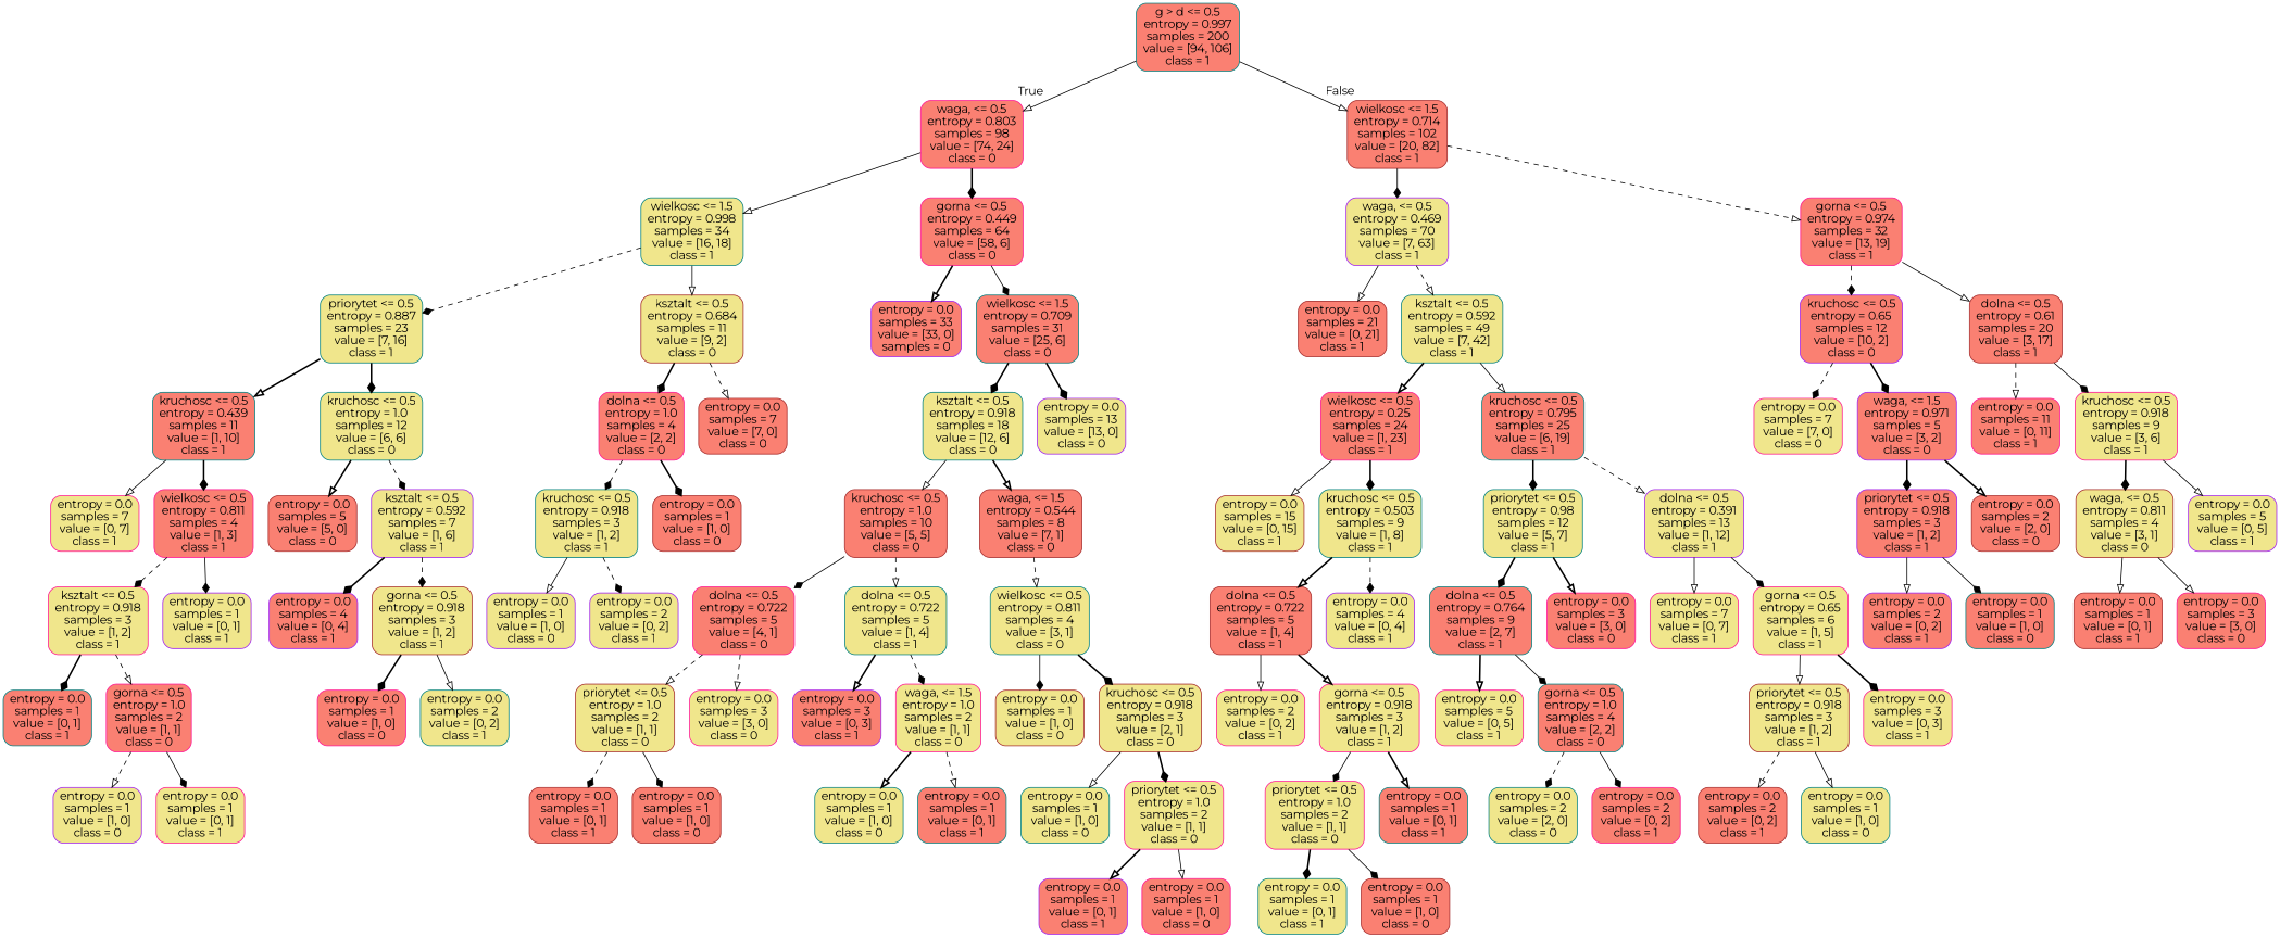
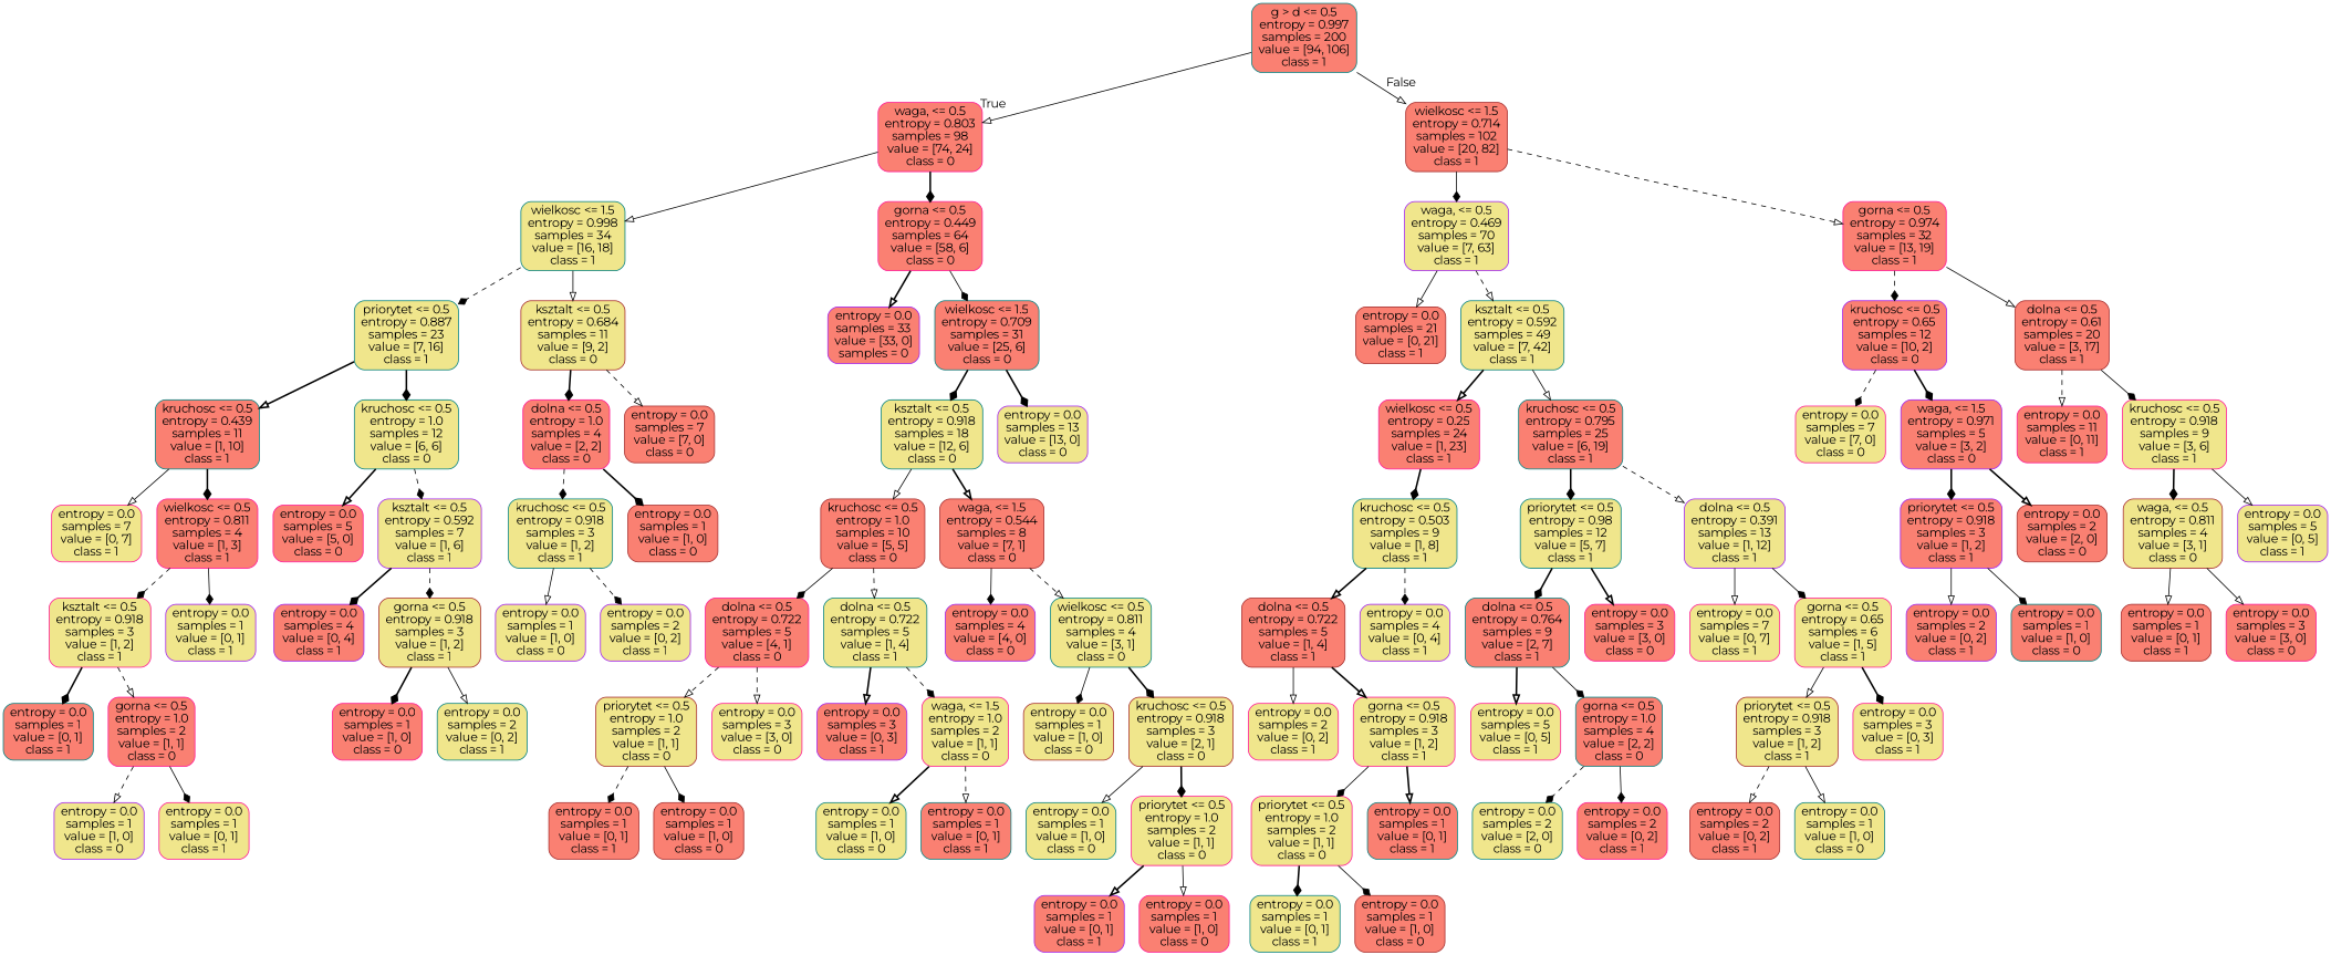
  digraph {
    fontname=Montserrat
    node [color=deeppink fillcolor=khaki fontname=Montserrat shape=box style="filled, rounded"]
    edge [arrowhead=onormal fontname=Montserrat style=solid]
    n1 [color=teal fillcolor=salmon label="g > d <= 0.5\nentropy = 0.997\nsamples = 200\nvalue = [94, 106]\nclass = 1"]
    n2 [fillcolor=salmon label="waga, <= 0.5\nentropy = 0.803\nsamples = 98\nvalue = [74, 24]\nclass = 0"]
    n3 [color=brown fillcolor=salmon label="wielkosc <= 1.5\nentropy = 0.714\nsamples = 102\nvalue = [20, 82]\nclass = 1"]
    n4 [color=teal label="wielkosc <= 1.5\nentropy = 0.998\nsamples = 34\nvalue = [16, 18]\nclass = 1"]
    n5 [fillcolor=salmon label="gorna <= 0.5\nentropy = 0.449\nsamples = 64\nvalue = [58, 6]\nclass = 0"]
    n6 [color=purple label="waga, <= 0.5\nentropy = 0.469\nsamples = 70\nvalue = [7, 63]\nclass = 1"]
    n7 [fillcolor=salmon label="gorna <= 0.5\nentropy = 0.974\nsamples = 32\nvalue = [13, 19]\nclass = 1"]
    n8 [color=teal label="priorytet <= 0.5\nentropy = 0.887\nsamples = 23\nvalue = [7, 16]\nclass = 1"]
    n9 [color=brown label="ksztalt <= 0.5\nentropy = 0.684\nsamples = 11\nvalue = [9, 2]\nclass = 0"]
    n10 [color=purple fillcolor=salmon label="entropy = 0.0\nsamples = 33\nvalue = [33, 0]\nsamples = 0"]
    n11 [color=teal fillcolor=salmon label="wielkosc <= 1.5\nentropy = 0.709\nsamples = 31\nvalue = [25, 6]\nclass = 0"]
    n12 [color=teal fillcolor=salmon label="kruchosc <= 0.5\nentropy = 0.439\nsamples = 11\nvalue = [1, 10]\nclass = 1"]
    n13 [color=teal label="kruchosc <= 0.5\nentropy = 1.0\nsamples = 12\nvalue = [6, 6]\nclass = 0"]
    n14 [fillcolor=salmon label="dolna <= 0.5\nentropy = 1.0\nsamples = 4\nvalue = [2, 2]\nclass = 0"]
    n15 [color=brown fillcolor=salmon label="entropy = 0.0\nsamples = 7\nvalue = [7, 0]\nclass = 0"]
    n16 [label="entropy = 0.0\nsamples = 7\nvalue = [0, 7]\nclass = 1"]
    n17 [fillcolor=salmon label="wielkosc <= 0.5\nentropy = 0.811\nsamples = 4\nvalue = [1, 3]\nclass = 1"]
-   n18 [color=brown fillcolor=salmon label="entropy = 0.0\nsamples = 5\nvalue = [5, 0]\nclass = 0"]
+   n18 [fillcolor=salmon label="entropy = 0.0\nsamples = 5\nvalue = [5, 0]\nclass = 0"]
    n19 [color=purple label="ksztalt <= 0.5\nentropy = 0.592\nsamples = 7\nvalue = [1, 6]\nclass = 1"]
    n20 [label="ksztalt <= 0.5\nentropy = 0.918\nsamples = 3\nvalue = [1, 2]\nclass = 1"]
    n21 [color=purple label="entropy = 0.0\nsamples = 1\nvalue = [0, 1]\nclass = 1"]
    n22 [color=teal fillcolor=salmon label="entropy = 0.0\nsamples = 1\nvalue = [0, 1]\nclass = 1"]
    n23 [fillcolor=salmon label="gorna <= 0.5\nentropy = 1.0\nsamples = 2\nvalue = [1, 1]\nclass = 0"]
    n24 [color=purple label="entropy = 0.0\nsamples = 1\nvalue = [1, 0]\nclass = 0"]
    n25 [label="entropy = 0.0\nsamples = 1\nvalue = [0, 1]\nclass = 1"]
    n26 [color=purple fillcolor=salmon label="entropy = 0.0\nsamples = 4\nvalue = [0, 4]\nclass = 1"]
    n27 [color=brown label="gorna <= 0.5\nentropy = 0.918\nsamples = 3\nvalue = [1, 2]\nclass = 1"]
    n28 [fillcolor=salmon label="entropy = 0.0\nsamples = 1\nvalue = [1, 0]\nclass = 0"]
    n29 [color=teal label="entropy = 0.0\nsamples = 2\nvalue = [0, 2]\nclass = 1"]
    n30 [color=teal label="kruchosc <= 0.5\nentropy = 0.918\nsamples = 3\nvalue = [1, 2]\nclass = 1"]
    n31 [color=brown fillcolor=salmon label="entropy = 0.0\nsamples = 1\nvalue = [1, 0]\nclass = 0"]
    n32 [color=purple label="entropy = 0.0\nsamples = 1\nvalue = [1, 0]\nclass = 0"]
    n33 [color=purple label="entropy = 0.0\nsamples = 2\nvalue = [0, 2]\nclass = 1"]
    n34 [color=teal label="ksztalt <= 0.5\nentropy = 0.918\nsamples = 18\nvalue = [12, 6]\nclass = 0"]
    n35 [color=purple label="entropy = 0.0\nsamples = 13\nvalue = [13, 0]\nclass = 0"]
    n36 [color=brown fillcolor=salmon label="kruchosc <= 0.5\nentropy = 1.0\nsamples = 10\nvalue = [5, 5]\nclass = 0"]
    n37 [color=brown fillcolor=salmon label="waga, <= 1.5\nentropy = 0.544\nsamples = 8\nvalue = [7, 1]\nclass = 0"]
    n38 [fillcolor=salmon label="dolna <= 0.5\nentropy = 0.722\nsamples = 5\nvalue = [4, 1]\nclass = 0"]
    n39 [color=teal label="dolna <= 0.5\nentropy = 0.722\nsamples = 5\nvalue = [1, 4]\nclass = 1"]
+   n40 [color=purple fillcolor=salmon label="entropy = 0.0\nsamples = 4\nvalue = [4, 0]\nclass = 0"]
    n41 [color=teal label="wielkosc <= 0.5\nentropy = 0.811\nsamples = 4\nvalue = [3, 1]\nclass = 0"]
    n42 [color=brown label="priorytet <= 0.5\nentropy = 1.0\nsamples = 2\nvalue = [1, 1]\nclass = 0"]
    n43 [label="entropy = 0.0\nsamples = 3\nvalue = [3, 0]\nclass = 0"]
    n44 [color=purple fillcolor=salmon label="entropy = 0.0\nsamples = 3\nvalue = [0, 3]\nclass = 1"]
    n45 [label="waga, <= 1.5\nentropy = 1.0\nsamples = 2\nvalue = [1, 1]\nclass = 0"]
    n46 [color=brown fillcolor=salmon label="entropy = 0.0\nsamples = 1\nvalue = [0, 1]\nclass = 1"]
    n47 [color=brown fillcolor=salmon label="entropy = 0.0\nsamples = 1\nvalue = [1, 0]\nclass = 0"]
    n48 [color=teal label="entropy = 0.0\nsamples = 1\nvalue = [1, 0]\nclass = 0"]
    n49 [color=teal fillcolor=salmon label="entropy = 0.0\nsamples = 1\nvalue = [0, 1]\nclass = 1"]
    n50 [color=brown label="entropy = 0.0\nsamples = 1\nvalue = [1, 0]\nclass = 0"]
    n51 [color=brown label="kruchosc <= 0.5\nentropy = 0.918\nsamples = 3\nvalue = [2, 1]\nclass = 0"]
    n52 [color=teal label="entropy = 0.0\nsamples = 1\nvalue = [1, 0]\nclass = 0"]
    n53 [label="priorytet <= 0.5\nentropy = 1.0\nsamples = 2\nvalue = [1, 1]\nclass = 0"]
    n54 [color=purple fillcolor=salmon label="entropy = 0.0\nsamples = 1\nvalue = [0, 1]\nclass = 1"]
    n55 [fillcolor=salmon label="entropy = 0.0\nsamples = 1\nvalue = [1, 0]\nclass = 0"]
    n56 [color=brown fillcolor=salmon label="entropy = 0.0\nsamples = 21\nvalue = [0, 21]\nclass = 1"]
    n57 [color=teal label="ksztalt <= 0.5\nentropy = 0.592\nsamples = 49\nvalue = [7, 42]\nclass = 1"]
    n58 [color=purple fillcolor=salmon label="kruchosc <= 0.5\nentropy = 0.65\nsamples = 12\nvalue = [10, 2]\nclass = 0"]
    n59 [color=brown fillcolor=salmon label="dolna <= 0.5\nentropy = 0.61\nsamples = 20\nvalue = [3, 17]\nclass = 1"]
    n60 [fillcolor=salmon label="wielkosc <= 0.5\nentropy = 0.25\nsamples = 24\nvalue = [1, 23]\nclass = 1"]
    n61 [color=teal fillcolor=salmon label="kruchosc <= 0.5\nentropy = 0.795\nsamples = 25\nvalue = [6, 19]\nclass = 1"]
-   n62 [color=brown label="entropy = 0.0\nsamples = 15\nvalue = [0, 15]\nclass = 1"]
    n63 [color=teal label="kruchosc <= 0.5\nentropy = 0.503\nsamples = 9\nvalue = [1, 8]\nclass = 1"]
    n64 [color=teal label="priorytet <= 0.5\nentropy = 0.98\nsamples = 12\nvalue = [5, 7]\nclass = 1"]
    n65 [color=purple label="dolna <= 0.5\nentropy = 0.391\nsamples = 13\nvalue = [1, 12]\nclass = 1"]
    n66 [color=brown fillcolor=salmon label="dolna <= 0.5\nentropy = 0.722\nsamples = 5\nvalue = [1, 4]\nclass = 1"]
    n67 [color=purple label="entropy = 0.0\nsamples = 4\nvalue = [0, 4]\nclass = 1"]
    n68 [label="entropy = 0.0\nsamples = 2\nvalue = [0, 2]\nclass = 1"]
    n69 [label="gorna <= 0.5\nentropy = 0.918\nsamples = 3\nvalue = [1, 2]\nclass = 1"]
    n70 [label="priorytet <= 0.5\nentropy = 1.0\nsamples = 2\nvalue = [1, 1]\nclass = 0"]
    n71 [color=teal fillcolor=salmon label="entropy = 0.0\nsamples = 1\nvalue = [0, 1]\nclass = 1"]
    n72 [color=teal label="entropy = 0.0\nsamples = 1\nvalue = [0, 1]\nclass = 1"]
    n73 [color=brown fillcolor=salmon label="entropy = 0.0\nsamples = 1\nvalue = [1, 0]\nclass = 0"]
    n74 [color=teal fillcolor=salmon label="dolna <= 0.5\nentropy = 0.764\nsamples = 9\nvalue = [2, 7]\nclass = 1"]
    n75 [fillcolor=salmon label="entropy = 0.0\nsamples = 3\nvalue = [3, 0]\nclass = 0"]
    n76 [label="entropy = 0.0\nsamples = 7\nvalue = [0, 7]\nclass = 1"]
    n77 [label="gorna <= 0.5\nentropy = 0.65\nsamples = 6\nvalue = [1, 5]\nclass = 1"]
    n78 [label="entropy = 0.0\nsamples = 5\nvalue = [0, 5]\nclass = 1"]
    n79 [color=teal fillcolor=salmon label="gorna <= 0.5\nentropy = 1.0\nsamples = 4\nvalue = [2, 2]\nclass = 0"]
    n80 [color=teal label="entropy = 0.0\nsamples = 2\nvalue = [2, 0]\nclass = 0"]
    n81 [fillcolor=salmon label="entropy = 0.0\nsamples = 2\nvalue = [0, 2]\nclass = 1"]
    n82 [color=brown label="priorytet <= 0.5\nentropy = 0.918\nsamples = 3\nvalue = [1, 2]\nclass = 1"]
    n83 [label="entropy = 0.0\nsamples = 3\nvalue = [0, 3]\nclass = 1"]
    n84 [color=brown fillcolor=salmon label="entropy = 0.0\nsamples = 2\nvalue = [0, 2]\nclass = 1"]
    n85 [color=teal label="entropy = 0.0\nsamples = 1\nvalue = [1, 0]\nclass = 0"]
    n86 [label="entropy = 0.0\nsamples = 7\nvalue = [7, 0]\nclass = 0"]
    n87 [color=purple fillcolor=salmon label="waga, <= 1.5\nentropy = 0.971\nsamples = 5\nvalue = [3, 2]\nclass = 0"]
    n88 [fillcolor=salmon label="entropy = 0.0\nsamples = 11\nvalue = [0, 11]\nclass = 1"]
    n89 [label="kruchosc <= 0.5\nentropy = 0.918\nsamples = 9\nvalue = [3, 6]\nclass = 1"]
    n90 [color=purple fillcolor=salmon label="priorytet <= 0.5\nentropy = 0.918\nsamples = 3\nvalue = [1, 2]\nclass = 1"]
    n91 [color=brown fillcolor=salmon label="entropy = 0.0\nsamples = 2\nvalue = [2, 0]\nclass = 0"]
    n92 [color=purple fillcolor=salmon label="entropy = 0.0\nsamples = 2\nvalue = [0, 2]\nclass = 1"]
    n93 [color=teal fillcolor=salmon label="entropy = 0.0\nsamples = 1\nvalue = [1, 0]\nclass = 0"]
    n94 [color=brown label="waga, <= 0.5\nentropy = 0.811\nsamples = 4\nvalue = [3, 1]\nclass = 0"]
    n95 [color=purple label="entropy = 0.0\nsamples = 5\nvalue = [0, 5]\nclass = 1"]
    n96 [color=brown fillcolor=salmon label="entropy = 0.0\nsamples = 1\nvalue = [0, 1]\nclass = 1"]
    n97 [fillcolor=salmon label="entropy = 0.0\nsamples = 3\nvalue = [3, 0]\nclass = 0"]
    n1 -> n2 [headlabel=True labelangle=45 labeldistance=2.5]
    n1 -> n3 [headlabel=False labelangle=-45 labeldistance=2.5]
    n2 -> n4
    n2 -> n5 [arrowhead=diamond style=bold]
    n3 -> n6 [arrowhead=diamond]
    n3 -> n7 [style=dashed]
    n4 -> n8 [arrowhead=diamond style=dashed]
    n4 -> n9
    n5 -> n10 [style=bold]
    n5 -> n11 [arrowhead=diamond]
    n6 -> n56
    n6 -> n57 [style=dashed]
    n7 -> n58 [arrowhead=diamond style=dashed]
    n7 -> n59
    n8 -> n12 [style=bold]
    n8 -> n13 [arrowhead=diamond style=bold]
    n9 -> n14 [arrowhead=diamond style=bold]
    n9 -> n15 [style=dashed]
    n11 -> n34 [arrowhead=diamond style=bold]
    n11 -> n35 [arrowhead=diamond style=bold]
    n12 -> n16
    n12 -> n17 [arrowhead=diamond style=bold]
    n13 -> n18 [style=bold]
    n13 -> n19 [arrowhead=diamond style=dashed]
    n14 -> n30 [arrowhead=diamond style=dashed]
    n14 -> n31 [arrowhead=diamond style=bold]
    n17 -> n20 [arrowhead=diamond style=dashed]
    n17 -> n21 [arrowhead=diamond]
    n19 -> n26 [arrowhead=diamond style=bold]
    n19 -> n27 [arrowhead=diamond style=dashed]
    n20 -> n22 [arrowhead=diamond style=bold]
    n20 -> n23 [style=dashed]
    n23 -> n24 [style=dashed]
    n23 -> n25 [arrowhead=diamond]
    n27 -> n28 [arrowhead=diamond style=bold]
    n27 -> n29
    n30 -> n32
    n30 -> n33 [arrowhead=diamond style=dashed]
    n34 -> n36
    n34 -> n37 [style=bold]
    n36 -> n38 [arrowhead=diamond]
    n36 -> n39 [style=dashed]
+   n37 -> n40 [arrowhead=diamond]
    n37 -> n41 [style=dashed]
    n38 -> n42 [style=dashed]
    n38 -> n43 [style=dashed]
    n39 -> n44 [style=bold]
    n39 -> n45 [arrowhead=diamond style=dashed]
    n41 -> n50 [arrowhead=diamond]
    n41 -> n51 [arrowhead=diamond style=bold]
    n42 -> n46 [arrowhead=diamond style=dashed]
    n42 -> n47 [arrowhead=diamond]
    n45 -> n48 [style=bold]
    n45 -> n49 [style=dashed]
    n51 -> n52
    n51 -> n53 [arrowhead=diamond style=bold]
    n53 -> n54 [style=bold]
    n53 -> n55
    n57 -> n60 [style=bold]
    n57 -> n61
    n58 -> n86 [arrowhead=diamond style=dashed]
    n58 -> n87 [arrowhead=diamond style=bold]
    n59 -> n88 [style=dashed]
    n59 -> n89 [arrowhead=diamond]
-   n60 -> n62
    n60 -> n63 [arrowhead=diamond style=bold]
    n61 -> n64 [arrowhead=diamond style=bold]
    n61 -> n65 [style=dashed]
    n63 -> n66 [style=bold]
    n63 -> n67 [arrowhead=diamond style=dashed]
    n64 -> n74 [arrowhead=diamond style=bold]
    n64 -> n75 [style=bold]
    n65 -> n76
    n65 -> n77 [arrowhead=diamond]
    n66 -> n68
    n66 -> n69 [style=bold]
    n69 -> n70 [arrowhead=diamond]
    n69 -> n71 [style=bold]
    n70 -> n72 [arrowhead=diamond style=bold]
    n70 -> n73 [arrowhead=diamond]
    n74 -> n78 [style=bold]
    n74 -> n79 [arrowhead=diamond]
    n77 -> n82
    n77 -> n83 [arrowhead=diamond style=bold]
    n79 -> n80 [arrowhead=diamond style=dashed]
    n79 -> n81 [arrowhead=diamond]
    n82 -> n84 [style=dashed]
    n82 -> n85
    n87 -> n90 [arrowhead=diamond style=bold]
    n87 -> n91 [style=bold]
    n89 -> n94 [arrowhead=diamond style=bold]
    n89 -> n95
    n90 -> n92
    n90 -> n93 [arrowhead=diamond]
    n94 -> n96
    n94 -> n97
  }
